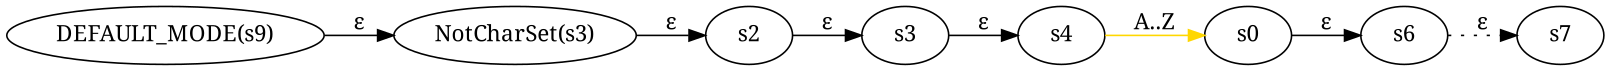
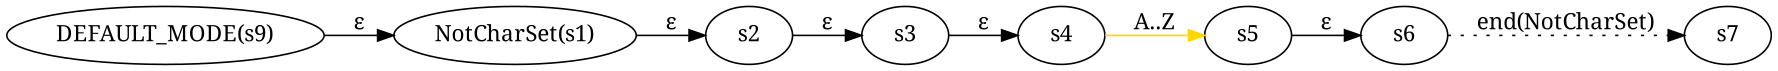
  digraph {
    fontname="Noto Serif"
    rankdir=LR
    node [fontname="Noto Serif"]
    edge [fontname="Noto Serif"]
    n1 [label="DEFAULT_MODE(s9)"]
-   "NotCharSet(s1)" [label="NotCharSet(s3)"]
+   "NotCharSet(s1)"
    s2
    s3
    s4
-   s5 [label=s0]
+   s5
    s6
    s7
    n1 -> "NotCharSet(s1)" [label="ε"]
    "NotCharSet(s1)" -> s2 [label="ε"]
    s2 -> s3 [label="ε"]
    s3 -> s4 [label="ε"]
    s4 -> s5 [color=gold label="A..Z"]
    s5 -> s6 [label="ε"]
-   s6 -> s7 [label="ε" style=dotted]
+   s6 -> s7 [label="end(NotCharSet)" style=dotted]
  }
